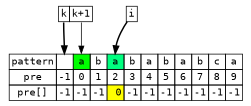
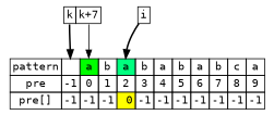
  digraph {
    node [fontname="Monaco, Consolas" shape=plaintext]
    edge [style=bold tailport=f0]
    n1 [height=.1 label=<     <TABLE BORDER="0" CELLBORDER="1" CELLSPACING="0">     <TR>     <TD PORT="f0">pattern</TD>     <TD PORT="f1"> </TD>     <TD PORT="f2" bgcolor="green">a</TD>     <TD PORT="f3" >b</TD>     <TD PORT="f4" bgcolor="SpringGreen">a</TD>       <TD PORT="f5">b</TD>     <TD PORT="f6">a</TD>     <TD PORT="f7">b</TD>     <TD PORT="f8">a</TD>     <TD PORT="f9">b</TD>     <TD PORT="f10">c</TD>     <TD PORT="f11">a</TD>     </TR>     <TR>     <TD PORT="f20">pre</TD>     <TD PORT="f21">-1</TD>     <TD PORT="f22">0</TD>     <TD PORT="f23">1</TD>     <TD PORT="f24">2</TD>       <TD PORT="f25">3</TD>     <TD PORT="f26">4</TD>     <TD PORT="f27">5</TD>     <TD PORT="f28">6</TD>     <TD PORT="f29">7</TD>     <TD PORT="f30">8</TD>     <TD PORT="f31">9</TD>     </TR>     <TR>     <TD PORT="f40">pre[]</TD>     <TD PORT="f41">-1</TD>     <TD PORT="f42">-1</TD>     <TD PORT="f43">-1</TD>     <TD PORT="f44" bgcolor="yellow"> 0</TD>       <TD PORT="f45">-1</TD>     <TD PORT="f46">-1</TD>     <TD PORT="f47">-1</TD>     <TD PORT="f48">-1</TD>     <TD PORT="f49">-1</TD>     <TD PORT="f50">-1</TD>     <TD PORT="f51">-1</TD>     </TR>                 </TABLE>>]
-   n2 [height=.1 label=<     <TABLE BORDER="0" CELLBORDER="1" CELLSPACING="0">     <TR>     <TD PORT="f0">k</TD>     <TD PORT="f1">k+1</TD>         </TR>     </TABLE>>]
+   n2 [height=.1 label=<     <TABLE BORDER="0" CELLBORDER="1" CELLSPACING="0">     <TR>     <TD PORT="f0">k</TD>     <TD PORT="f1">k+7</TD>         </TR>     </TABLE>>]
    n3 [height=.1 label=<     <TABLE BORDER="0" CELLBORDER="1" CELLSPACING="0">     <TR>     <TD PORT="f0">i</TD>     </TR>     </TABLE>>]
    n2 -> n1 [headport=f1]
    n2 -> n1 [headport=f2 style=solid tailport=f1]
    n3 -> n1 [headport=f4]
  }
